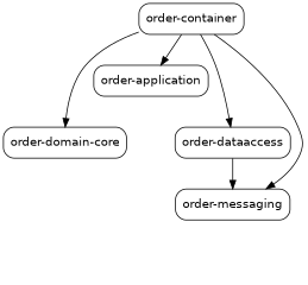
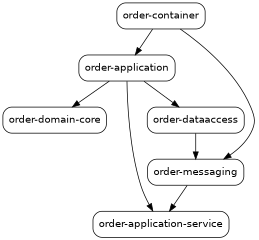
  digraph {
    node [fontname=Helvetica fontsize=14 shape=box style=rounded]
    edge [fontname=Helvetica fontsize=10]
+   n1 [label=<order-application-service>]
    n2 [label=<order-domain-core>]
    n3 [label=<order-application>]
    n4 [label=<order-dataaccess>]
    n5 [label=<order-messaging>]
    n6 [label=<order-container>]
+   n3 -> n1
    n4 -> n5
-   n6 -> n2
+   n5 -> n1
+   n3 -> n2
    n6 -> n3
-   n6 -> n4
+   n3 -> n4
    n6 -> n5
  }
